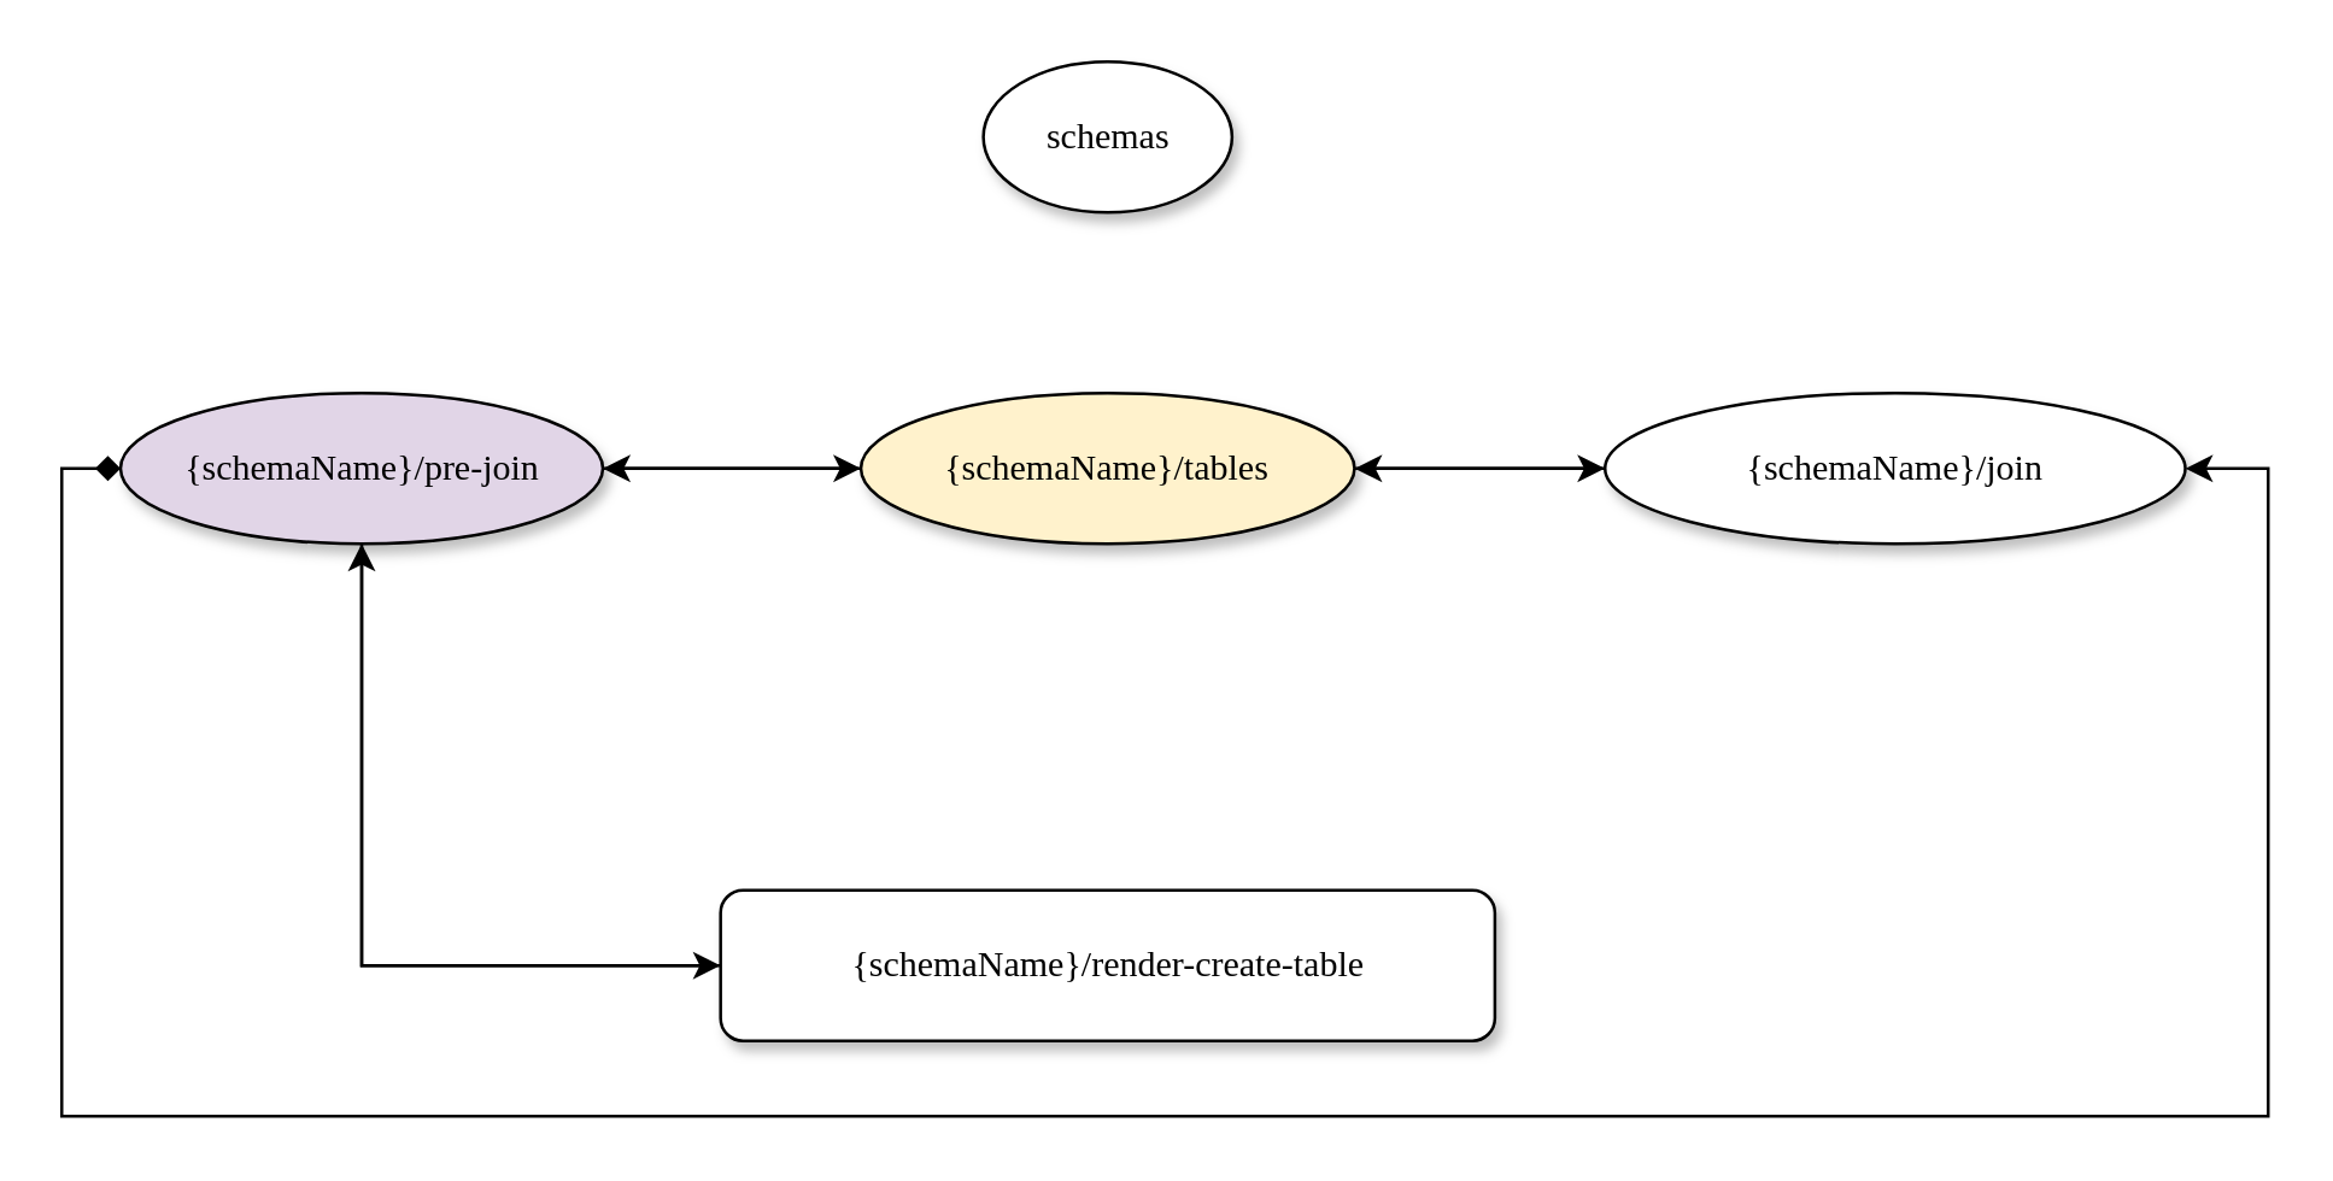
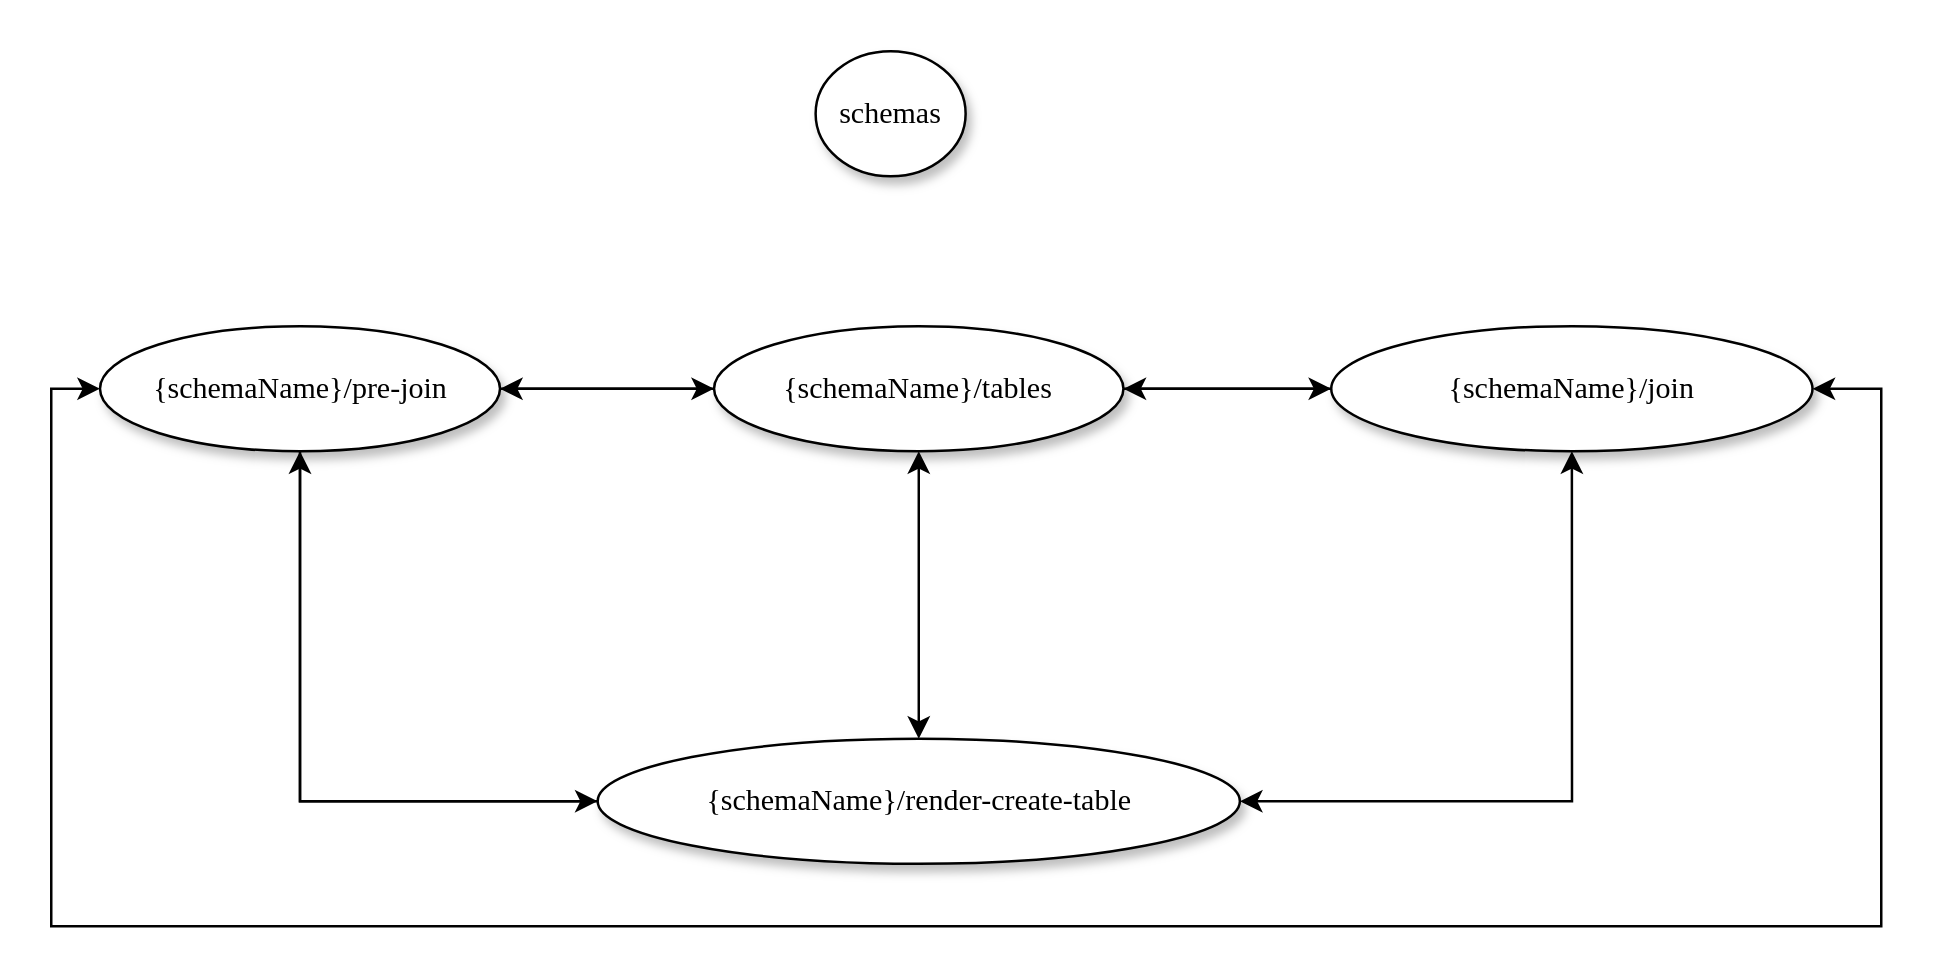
  <mxCell id="0" />
  <mxCell id="1" parent="0" />
- <mxCell id="2" value="&lt;span&gt;schemas&lt;/span&gt;" style="ellipse;whiteSpace=wrap;html=1;rounded=0;shadow=1;comic=0;labelBackgroundColor=none;strokeWidth=1;fontFamily=Verdana;fontSize=12;align=center;" parent="1" vertex="1"><mxGeometry x="325.75" y="20" width="82.5" height="50" as="geometry" /></mxCell>
+ <mxCell id="2" value="&lt;span&gt;schemas&lt;/span&gt;" style="ellipse;whiteSpace=wrap;html=1;rounded=0;shadow=1;comic=0;labelBackgroundColor=none;strokeWidth=1;fontFamily=Verdana;fontSize=12;align=center;" parent="1" vertex="1"><mxGeometry x="325.75" y="20" width="60" height="50" as="geometry" /></mxCell>
  <mxCell id="3" style="edgeStyle=orthogonalEdgeStyle;rounded=0;orthogonalLoop=1;jettySize=auto;html=1;entryX=1;entryY=0.5;entryDx=0;entryDy=0;" edge="1" parent="1" source="6" target="9"><mxGeometry relative="1" as="geometry" /></mxCell>
  <mxCell id="4" style="edgeStyle=orthogonalEdgeStyle;rounded=0;orthogonalLoop=1;jettySize=auto;html=1;entryX=0;entryY=0.5;entryDx=0;entryDy=0;" edge="1" parent="1" source="6" target="14"><mxGeometry relative="1" as="geometry" /></mxCell>
- <mxCell id="6" value="&lt;span&gt;{schemaName}/tables&lt;/span&gt;" style="ellipse;whiteSpace=wrap;html=1;rounded=0;shadow=1;comic=0;labelBackgroundColor=none;strokeWidth=1;fontFamily=Verdana;fontSize=12;align=center;fillColor=#fff2cc;" parent="1" vertex="1"><mxGeometry x="285.13" y="130" width="163.75" height="50" as="geometry" /></mxCell>
+ <mxCell id="5" style="edgeStyle=orthogonalEdgeStyle;rounded=0;orthogonalLoop=1;jettySize=auto;html=1;entryX=0.5;entryY=0;entryDx=0;entryDy=0;startArrow=classic;startFill=1;" edge="1" parent="1" source="6" target="11"><mxGeometry relative="1" as="geometry" /></mxCell>
+ <mxCell id="6" value="&lt;span&gt;{schemaName}/tables&lt;/span&gt;" style="ellipse;whiteSpace=wrap;html=1;rounded=0;shadow=1;comic=0;labelBackgroundColor=none;strokeWidth=1;fontFamily=Verdana;fontSize=12;align=center;" parent="1" vertex="1"><mxGeometry x="285.13" y="130" width="163.75" height="50" as="geometry" /></mxCell>
  <mxCell id="7" style="edgeStyle=orthogonalEdgeStyle;rounded=0;orthogonalLoop=1;jettySize=auto;html=1;entryX=0;entryY=0.5;entryDx=0;entryDy=0;" edge="1" parent="1" source="9" target="11"><mxGeometry relative="1" as="geometry"><Array as="points"><mxPoint x="120" y="320" /></Array></mxGeometry></mxCell>
  <mxCell id="8" style="edgeStyle=orthogonalEdgeStyle;rounded=0;orthogonalLoop=1;jettySize=auto;html=1;exitX=1;exitY=0.5;exitDx=0;exitDy=0;entryX=0;entryY=0.5;entryDx=0;entryDy=0;" edge="1" parent="1" source="9" target="6"><mxGeometry relative="1" as="geometry" /></mxCell>
- <mxCell id="9" value="&lt;span style=&quot;font-size: 12.0px;&quot;&gt;{schemaName}/&lt;/span&gt;pre-join" style="ellipse;whiteSpace=wrap;html=1;rounded=0;shadow=1;comic=0;labelBackgroundColor=none;strokeWidth=1;fontFamily=Verdana;fontSize=12;align=center;fillColor=#e1d5e7;" parent="1" vertex="1"><mxGeometry x="39.5" y="130" width="160" height="50" as="geometry" /></mxCell>
- <mxCell id="11" value="&lt;span&gt;{schemaName}/&lt;/span&gt;render-create-table" style="whiteSpace=wrap;html=1;shadow=1;comic=0;labelBackgroundColor=none;strokeWidth=1;fontFamily=Verdana;fontSize=12;align=center;rounded=1;" vertex="1" parent="1"><mxGeometry x="238.57" y="295" width="256.88" height="50" as="geometry" /></mxCell>
- <mxCell id="12" style="edgeStyle=orthogonalEdgeStyle;rounded=0;orthogonalLoop=1;jettySize=auto;html=1;entryX=0;entryY=0.5;entryDx=0;entryDy=0;exitX=1;exitY=0.5;exitDx=0;exitDy=0;startArrow=classic;startFill=1;endArrow=diamond;" edge="1" parent="1" source="14" target="9"><mxGeometry relative="1" as="geometry"><mxPoint x="672" y="230" as="sourcePoint" /><Array as="points"><mxPoint x="752" y="155" /><mxPoint x="752" y="370" /><mxPoint x="20" y="370" /><mxPoint x="20" y="155" /></Array></mxGeometry></mxCell>
+ <mxCell id="9" value="&lt;span style=&quot;font-size: 12.0px;&quot;&gt;{schemaName}/&lt;/span&gt;pre-join" style="ellipse;whiteSpace=wrap;html=1;rounded=0;shadow=1;comic=0;labelBackgroundColor=none;strokeWidth=1;fontFamily=Verdana;fontSize=12;align=center;" parent="1" vertex="1"><mxGeometry x="39.5" y="130" width="160" height="50" as="geometry" /></mxCell>
+ <mxCell id="10" style="edgeStyle=orthogonalEdgeStyle;rounded=0;orthogonalLoop=1;jettySize=auto;html=1;startArrow=classic;startFill=1;" edge="1" parent="1" source="11" target="14"><mxGeometry relative="1" as="geometry" /></mxCell>
+ <mxCell id="11" value="&lt;span&gt;{schemaName}/&lt;/span&gt;render-create-table" style="ellipse;whiteSpace=wrap;html=1;rounded=0;shadow=1;comic=0;labelBackgroundColor=none;strokeWidth=1;fontFamily=Verdana;fontSize=12;align=center;" vertex="1" parent="1"><mxGeometry x="238.57" y="295" width="256.88" height="50" as="geometry" /></mxCell>
+ <mxCell id="12" style="edgeStyle=orthogonalEdgeStyle;rounded=0;orthogonalLoop=1;jettySize=auto;html=1;entryX=0;entryY=0.5;entryDx=0;entryDy=0;exitX=1;exitY=0.5;exitDx=0;exitDy=0;startArrow=classic;startFill=1;" edge="1" parent="1" source="14" target="9"><mxGeometry relative="1" as="geometry"><mxPoint x="672" y="230" as="sourcePoint" /><Array as="points"><mxPoint x="752" y="155" /><mxPoint x="752" y="370" /><mxPoint x="20" y="370" /><mxPoint x="20" y="155" /></Array></mxGeometry></mxCell>
  <mxCell id="13" style="edgeStyle=orthogonalEdgeStyle;rounded=0;orthogonalLoop=1;jettySize=auto;html=1;exitX=0;exitY=0.5;exitDx=0;exitDy=0;entryX=1;entryY=0.5;entryDx=0;entryDy=0;" edge="1" parent="1" source="14" target="6"><mxGeometry relative="1" as="geometry" /></mxCell>
  <mxCell id="14" value="&lt;span&gt;{schemaName}/&lt;/span&gt;join" style="ellipse;whiteSpace=wrap;html=1;rounded=0;shadow=1;comic=0;labelBackgroundColor=none;strokeWidth=1;fontFamily=Verdana;fontSize=12;align=center;" vertex="1" parent="1"><mxGeometry x="532" y="130" width="192.5" height="50" as="geometry" /></mxCell>
  <mxCell id="15" style="edgeStyle=orthogonalEdgeStyle;rounded=0;orthogonalLoop=1;jettySize=auto;html=1;exitX=0;exitY=0.5;exitDx=0;exitDy=0;entryX=0.5;entryY=1;entryDx=0;entryDy=0;" edge="1" parent="1" source="11" target="9"><mxGeometry relative="1" as="geometry" /></mxCell>
